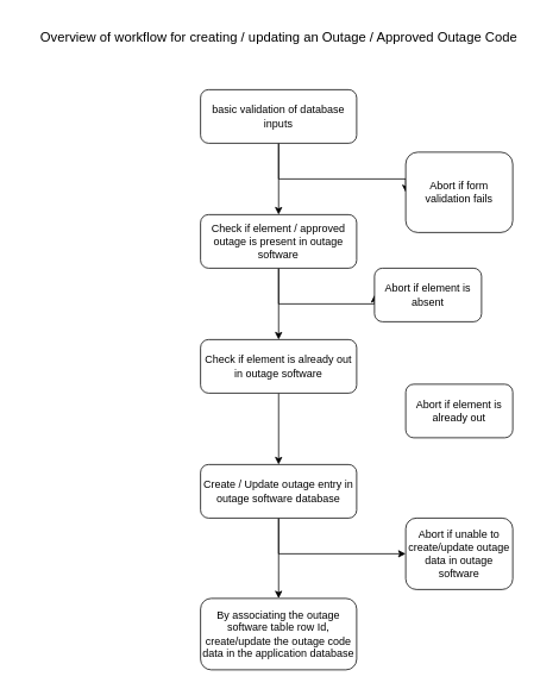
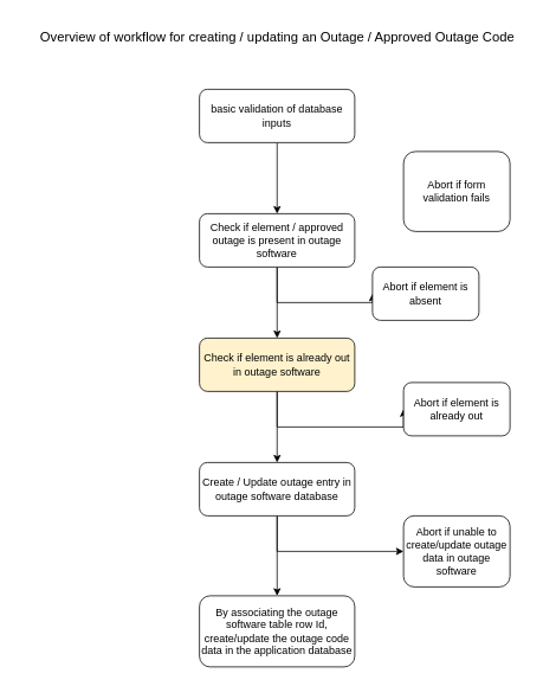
  <mxCell id="0" />
  <mxCell id="1" parent="0" />
  <mxCell id="2" value="" style="edgeStyle=orthogonalEdgeStyle;rounded=0;orthogonalLoop=1;jettySize=auto;html=1;" edge="1" parent="1" source="4" target="7"><mxGeometry relative="1" as="geometry" /></mxCell>
- <mxCell id="3" style="edgeStyle=orthogonalEdgeStyle;rounded=0;orthogonalLoop=1;jettySize=auto;html=1;entryX=0;entryY=0.5;entryDx=0;entryDy=0;" edge="1" parent="1" source="4" target="15"><mxGeometry relative="1" as="geometry"><Array as="points"><mxPoint x="312" y="200" /></Array></mxGeometry></mxCell>
  <mxCell id="4" value="basic validation of database inputs" style="rounded=1;whiteSpace=wrap;html=1;" vertex="1" parent="1"><mxGeometry x="224" y="100" width="175" height="60" as="geometry" /></mxCell>
  <mxCell id="5" value="" style="edgeStyle=orthogonalEdgeStyle;rounded=0;orthogonalLoop=1;jettySize=auto;html=1;" edge="1" parent="1" source="7" target="10"><mxGeometry relative="1" as="geometry" /></mxCell>
  <mxCell id="6" style="edgeStyle=orthogonalEdgeStyle;rounded=0;orthogonalLoop=1;jettySize=auto;html=1;entryX=0;entryY=0.5;entryDx=0;entryDy=0;" edge="1" parent="1" source="7" target="16"><mxGeometry relative="1" as="geometry"><Array as="points"><mxPoint x="312" y="340" /></Array></mxGeometry></mxCell>
  <mxCell id="7" value="Check if element / approved outage is present in outage software" style="whiteSpace=wrap;html=1;rounded=1;" vertex="1" parent="1"><mxGeometry x="224" y="240" width="175" height="60" as="geometry" /></mxCell>
  <mxCell id="8" value="" style="edgeStyle=orthogonalEdgeStyle;rounded=0;orthogonalLoop=1;jettySize=auto;html=1;" edge="1" parent="1" source="10" target="13"><mxGeometry relative="1" as="geometry" /></mxCell>
- <mxCell id="10" value="&lt;span&gt;Check if element is already out in outage software&lt;/span&gt;" style="whiteSpace=wrap;html=1;rounded=1;" vertex="1" parent="1"><mxGeometry x="224" y="380" width="175" height="60" as="geometry" /></mxCell>
+ <mxCell id="9" style="edgeStyle=orthogonalEdgeStyle;rounded=0;orthogonalLoop=1;jettySize=auto;html=1;entryX=0;entryY=0.5;entryDx=0;entryDy=0;" edge="1" parent="1" source="10" target="17"><mxGeometry relative="1" as="geometry"><Array as="points"><mxPoint x="312" y="480" /></Array></mxGeometry></mxCell>
+ <mxCell id="10" value="&lt;span&gt;Check if element is already out in outage software&lt;/span&gt;" style="whiteSpace=wrap;html=1;rounded=1;fillColor=#fff2cc;" vertex="1" parent="1"><mxGeometry x="224" y="380" width="175" height="60" as="geometry" /></mxCell>
  <mxCell id="11" value="" style="edgeStyle=orthogonalEdgeStyle;rounded=0;orthogonalLoop=1;jettySize=auto;html=1;" edge="1" parent="1" source="13" target="14"><mxGeometry relative="1" as="geometry" /></mxCell>
  <mxCell id="12" style="edgeStyle=orthogonalEdgeStyle;rounded=0;orthogonalLoop=1;jettySize=auto;html=1;entryX=0;entryY=0.5;entryDx=0;entryDy=0;" edge="1" parent="1" source="13" target="18"><mxGeometry relative="1" as="geometry"><Array as="points"><mxPoint x="312" y="620" /></Array></mxGeometry></mxCell>
  <mxCell id="13" value="Create / Update outage entry in outage software database" style="whiteSpace=wrap;html=1;rounded=1;" vertex="1" parent="1"><mxGeometry x="224" y="520" width="175" height="60" as="geometry" /></mxCell>
  <mxCell id="14" value="By associating the outage software table row Id, create/update the outage code data in the application database" style="whiteSpace=wrap;html=1;rounded=1;" vertex="1" parent="1"><mxGeometry x="224" y="670" width="175" height="80" as="geometry" /></mxCell>
  <mxCell id="15" value="Abort if form validation fails" style="rounded=1;whiteSpace=wrap;html=1;" vertex="1" parent="1"><mxGeometry x="454" y="170" width="120" height="90" as="geometry" /></mxCell>
  <mxCell id="16" value="Abort if element is absent" style="rounded=1;whiteSpace=wrap;html=1;" vertex="1" parent="1"><mxGeometry x="419" y="300" width="120" height="60" as="geometry" /></mxCell>
  <mxCell id="17" value="Abort if element is already out" style="rounded=1;whiteSpace=wrap;html=1;" vertex="1" parent="1"><mxGeometry x="454" y="430" width="120" height="60" as="geometry" /></mxCell>
  <mxCell id="18" value="Abort if unable to create/update outage data in outage software" style="rounded=1;whiteSpace=wrap;html=1;" vertex="1" parent="1"><mxGeometry x="454" y="580" width="120" height="80" as="geometry" /></mxCell>
  <mxCell id="19" value="Overview of workflow for creating / updating an Outage / Approved Outage Code" style="text;html=1;strokeColor=none;fillColor=none;align=center;verticalAlign=middle;whiteSpace=wrap;rounded=0;fontSize=15;" vertex="1" parent="1"><mxGeometry x="20" width="584" height="40" as="geometry" y="20" /></mxCell>
